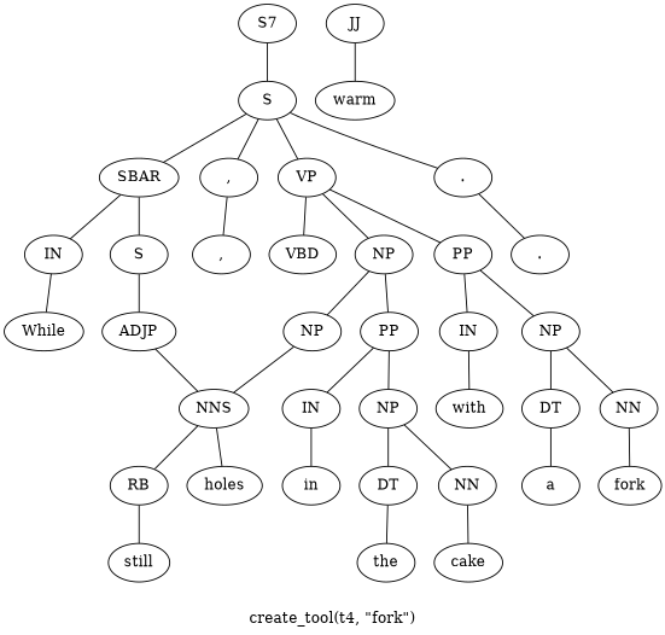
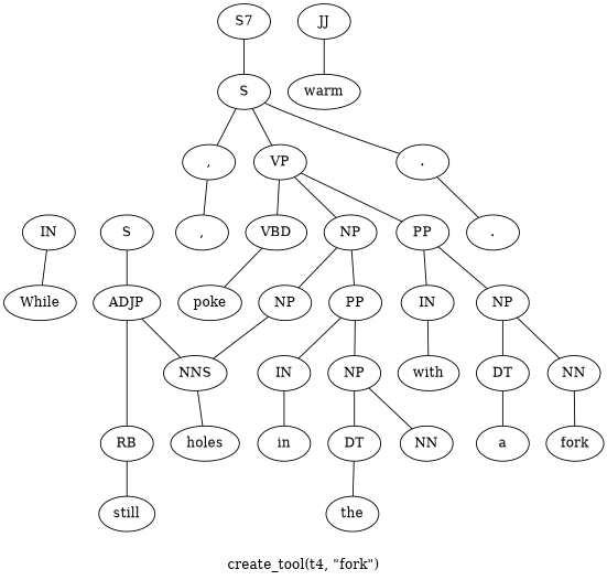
  graph {
    label="create_tool(t4, \"fork\")"
    n1 [label=S7]
    n2 [label=S]
-   n3 [label=SBAR]
    n4 [label=","]
    n5 [label=VP]
    n6 [label="."]
    n7 [label=IN]
    n8 [label=S]
    n9 [label=","]
    n10 [label=VBD]
    n11 [label=NP]
    n12 [label=PP]
    n13 [label="."]
    n14 [label=While]
    n15 [label=ADJP]
    n16 [label=RB]
    n17 [label=NNS]
    n18 [label=still]
    n19 [label=JJ]
    n20 [label=warm]
+   n21 [label=poke]
    n22 [label=NP]
    n23 [label=PP]
    n24 [label=IN]
    n25 [label=NP]
    n26 [label=IN]
    n27 [label=NP]
    n28 [label=holes]
    n29 [label=in]
    n30 [label=DT]
    n31 [label=NN]
    n32 [label=the]
-   n33 [label=cake]
    n34 [label=with]
    n35 [label=DT]
    n36 [label=NN]
    n37 [label=a]
    n38 [label=fork]
    n1 -- n2
-   n2 -- n3
    n2 -- n4
    n2 -- n5
    n2 -- n6
-   n3 -- n7
-   n3 -- n8
    n4 -- n9
    n5 -- n10
    n5 -- n11
    n5 -- n12
    n6 -- n13
    n7 -- n14
    n8 -- n15
+   n10 -- n21
    n11 -- n22
    n11 -- n23
    n12 -- n24
    n12 -- n25
-   n17 -- n16
+   n15 -- n16
    n15 -- n17
    n16 -- n18
    n17 -- n28
    n19 -- n20
    n22 -- n17
    n23 -- n26
    n23 -- n27
    n24 -- n34
    n25 -- n35
    n25 -- n36
    n26 -- n29
    n27 -- n30
    n27 -- n31
    n30 -- n32
-   n31 -- n33
    n35 -- n37
    n36 -- n38
  }
